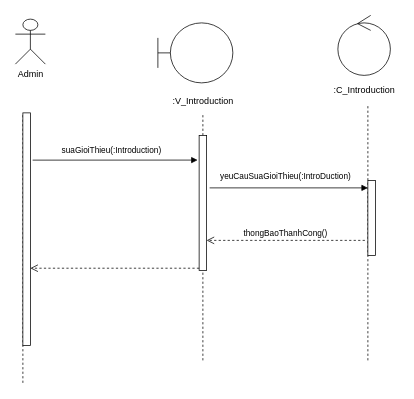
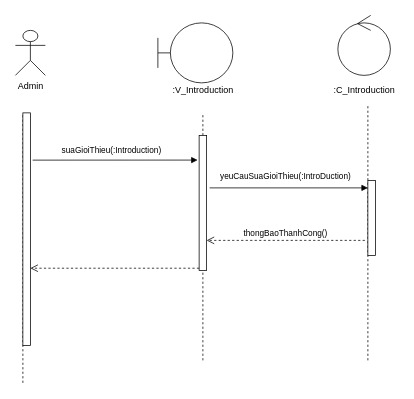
  <mxCell id="0" />
  <mxCell id="1" parent="0" />
  <mxCell id="2" value="suaGioiThieu(:Introduction)" style="html=1;verticalAlign=bottom;endArrow=block;entryX=-0.2;entryY=0.183;entryDx=0;entryDy=0;entryPerimeter=0;" parent="1" target="13" edge="1"><mxGeometry x="-0.045" y="4" width="80" relative="1" as="geometry"><mxPoint x="43" y="213" as="sourcePoint" /><mxPoint x="235" y="240" as="targetPoint" /><mxPoint as="offset" /></mxGeometry></mxCell>
  <mxCell id="3" value="yeuCauSuaGioiThieu(:IntroDuction)" style="html=1;verticalAlign=bottom;endArrow=block;" parent="1" target="17" edge="1"><mxGeometry x="-0.043" y="6" width="80" relative="1" as="geometry"><mxPoint x="279" y="250" as="sourcePoint" /><mxPoint x="470" y="310" as="targetPoint" /><mxPoint as="offset" /></mxGeometry></mxCell>
  <mxCell id="4" value="thongBaoThanhCong()" style="html=1;verticalAlign=bottom;endArrow=open;dashed=1;endSize=8;" parent="1" target="13" edge="1"><mxGeometry relative="1" as="geometry"><mxPoint x="486" y="320" as="sourcePoint" /><mxPoint x="310" y="361" as="targetPoint" /></mxGeometry></mxCell>
- <mxCell id="5" value=":V_Introduction" style="text;html=1;align=center;verticalAlign=middle;resizable=0;points=[];autosize=1;" parent="1" vertex="1"><mxGeometry x="225" y="125" width="90" height="20" as="geometry" /></mxCell>
+ <mxCell id="5" value=":V_Introduction" style="text;html=1;align=center;verticalAlign=middle;resizable=0;points=[];autosize=1;" parent="1" vertex="1"><mxGeometry x="225" y="110" width="90" height="20" as="geometry" /></mxCell>
  <mxCell id="6" value=":C_Introduction" style="text;html=1;align=center;verticalAlign=middle;resizable=0;points=[];autosize=1;" parent="1" vertex="1"><mxGeometry x="440" y="110" width="90" height="20" as="geometry" /></mxCell>
- <mxCell id="7" value="Admin" style="shape=umlActor;verticalLabelPosition=bottom;verticalAlign=top;html=1;outlineConnect=0;" parent="1" vertex="1"><mxGeometry x="20" y="25" width="40" height="60" as="geometry" /></mxCell>
+ <mxCell id="7" value="Admin" style="shape=umlActor;verticalLabelPosition=bottom;verticalAlign=top;html=1;outlineConnect=0;" parent="1" vertex="1"><mxGeometry x="20" y="40" width="40" height="60" as="geometry" /></mxCell>
  <mxCell id="8" value="" style="endArrow=none;dashed=1;html=1;" parent="1" edge="1"><mxGeometry width="50" height="50" relative="1" as="geometry"><mxPoint x="30" y="510" as="sourcePoint" /><mxPoint x="30" y="150" as="targetPoint" /></mxGeometry></mxCell>
  <mxCell id="9" value="" style="shape=umlBoundary;whiteSpace=wrap;html=1;" parent="1" vertex="1"><mxGeometry x="210" width="100" height="80" as="geometry" y="30" /></mxCell>
  <mxCell id="10" value="" style="endArrow=none;dashed=1;html=1;" parent="1" edge="1"><mxGeometry width="50" height="50" relative="1" as="geometry"><mxPoint x="269.5" y="150" as="sourcePoint" /><mxPoint x="269.5" y="150" as="targetPoint" /></mxGeometry></mxCell>
  <mxCell id="11" value="" style="endArrow=none;dashed=1;html=1;" parent="1" source="13" edge="1"><mxGeometry width="50" height="50" relative="1" as="geometry"><mxPoint x="269.5" y="410" as="sourcePoint" /><mxPoint x="270" y="150" as="targetPoint" /></mxGeometry></mxCell>
  <mxCell id="12" value="" style="html=1;points=[];perimeter=orthogonalPerimeter;" parent="1" vertex="1"><mxGeometry x="30" y="150" width="10" height="310" as="geometry" /></mxCell>
  <mxCell id="13" value="" style="html=1;points=[];perimeter=orthogonalPerimeter;" parent="1" vertex="1"><mxGeometry x="265" y="180" width="10" height="180" as="geometry" /></mxCell>
  <mxCell id="14" value="" style="endArrow=none;dashed=1;html=1;" parent="1" target="13" edge="1"><mxGeometry width="50" height="50" relative="1" as="geometry"><mxPoint x="270" y="480" as="sourcePoint" /><mxPoint x="269.5" y="200" as="targetPoint" /></mxGeometry></mxCell>
  <mxCell id="15" value="" style="ellipse;shape=umlControl;whiteSpace=wrap;html=1;" parent="1" vertex="1"><mxGeometry x="450" y="20" width="70" height="80" as="geometry" /></mxCell>
  <mxCell id="16" value="" style="endArrow=none;dashed=1;html=1;" parent="1" edge="1"><mxGeometry width="50" height="50" relative="1" as="geometry"><mxPoint x="490" y="480" as="sourcePoint" /><mxPoint x="490" y="140" as="targetPoint" /></mxGeometry></mxCell>
  <mxCell id="17" value="" style="html=1;points=[];perimeter=orthogonalPerimeter;" parent="1" vertex="1"><mxGeometry x="490" y="240" width="10" height="100" as="geometry" /></mxCell>
  <mxCell id="18" value="" style="html=1;verticalAlign=bottom;endArrow=open;dashed=1;endSize=8;exitX=0;exitY=0.984;exitDx=0;exitDy=0;exitPerimeter=0;" parent="1" source="13" target="12" edge="1"><mxGeometry relative="1" as="geometry"><mxPoint x="266" y="390" as="sourcePoint" /><mxPoint x="35" y="380" as="targetPoint" /></mxGeometry></mxCell>
